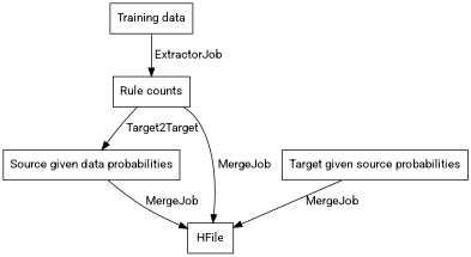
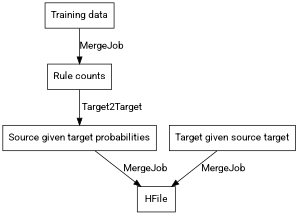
  digraph {
    fontname=Roboto
    node [fontname=Roboto shape=box]
    edge [fontname=Roboto]
    n1 [label="Training data"]
    n2 [label="Rule counts"]
-   n3 [label="Source given data probabilities"]
+   n3 [label="Source given target probabilities"]
    n4 [label=HFile]
-   n5 [label="Target given source probabilities"]
-   n1 -> n2 [label=" ExtractorJob"]
+   n5 [label="Target given source target"]
+   n1 -> n2 [label=MergeJob]
    n2 -> n3 [label=" Target2Target"]
-   n2 -> n4 [label=" MergeJob"]
    n3 -> n4 [label=MergeJob]
    n5 -> n4 [label=" MergeJob"]
  }
